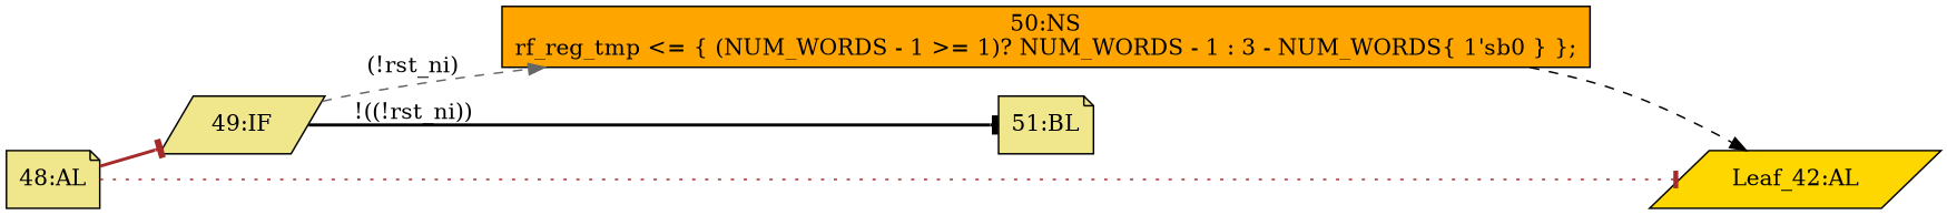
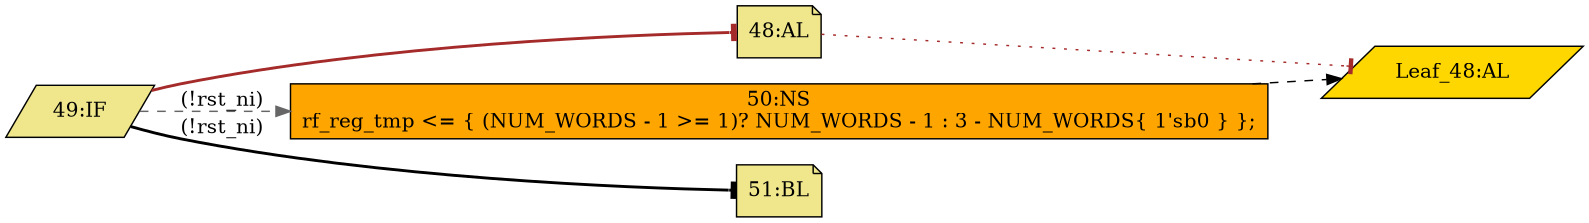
  strict digraph {
    rankdir=LR
    node [fillcolor=khaki shape=note statements="[]" style=filled]
    edge [arrowhead=tee color=brown cond="[]" lineno=None style=bold]
    n1 [ast="<pyverilog.vparser.ast.Always object at 0x7f2237101cd0>" clk_sens=True label="48:AL" sens="['clk_i', 'rst_ni']" typ=Always use_var="['rst_ni', 'NUM_WORDS']"]
    n2 [ast="<pyverilog.vparser.ast.IfStatement object at 0x7f2237101c50>" label="49:IF" shape=parallelogram typ=IfStatement]
-   n3 [def_var="['rf_reg_tmp']" fillcolor=gold label="Leaf_42:AL" shape=parallelogram statements=""]
+   n3 [def_var="['rf_reg_tmp']" fillcolor=gold label="Leaf_48:AL" shape=parallelogram statements=""]
    n4 [ast="<pyverilog.vparser.ast.NonblockingSubstitution object at 0x7f2237107fd0>" fillcolor=orange label="50:NS\nrf_reg_tmp <= { (NUM_WORDS - 1 >= 1)? NUM_WORDS - 1 : 3 - NUM_WORDS{ 1'sb0 } };" shape=box statements="[<pyverilog.vparser.ast.NonblockingSubstitution object at 0x7f2237107fd0>]" typ=NonblockingSubstitution]
    n5 [ast="<pyverilog.vparser.ast.Block object at 0x7f2237101ed0>" label="51:BL" typ=Block]
-   n1 -> n2
+   n2 -> n1
    n1 -> n3 [style=dotted]
    n2 -> n4 [arrowhead=normal color=gray40 cond="['rst_ni']" label="(!rst_ni)" lineno=49 style=dashed]
-   n2 -> n5 [color=black cond="['rst_ni']" label="!((!rst_ni))" lineno=49]
+   n2 -> n5 [color=black cond="['rst_ni']" label="(!rst_ni)" lineno=49]
    n4 -> n3 [arrowhead=normal color=black style=dashed]
  }
